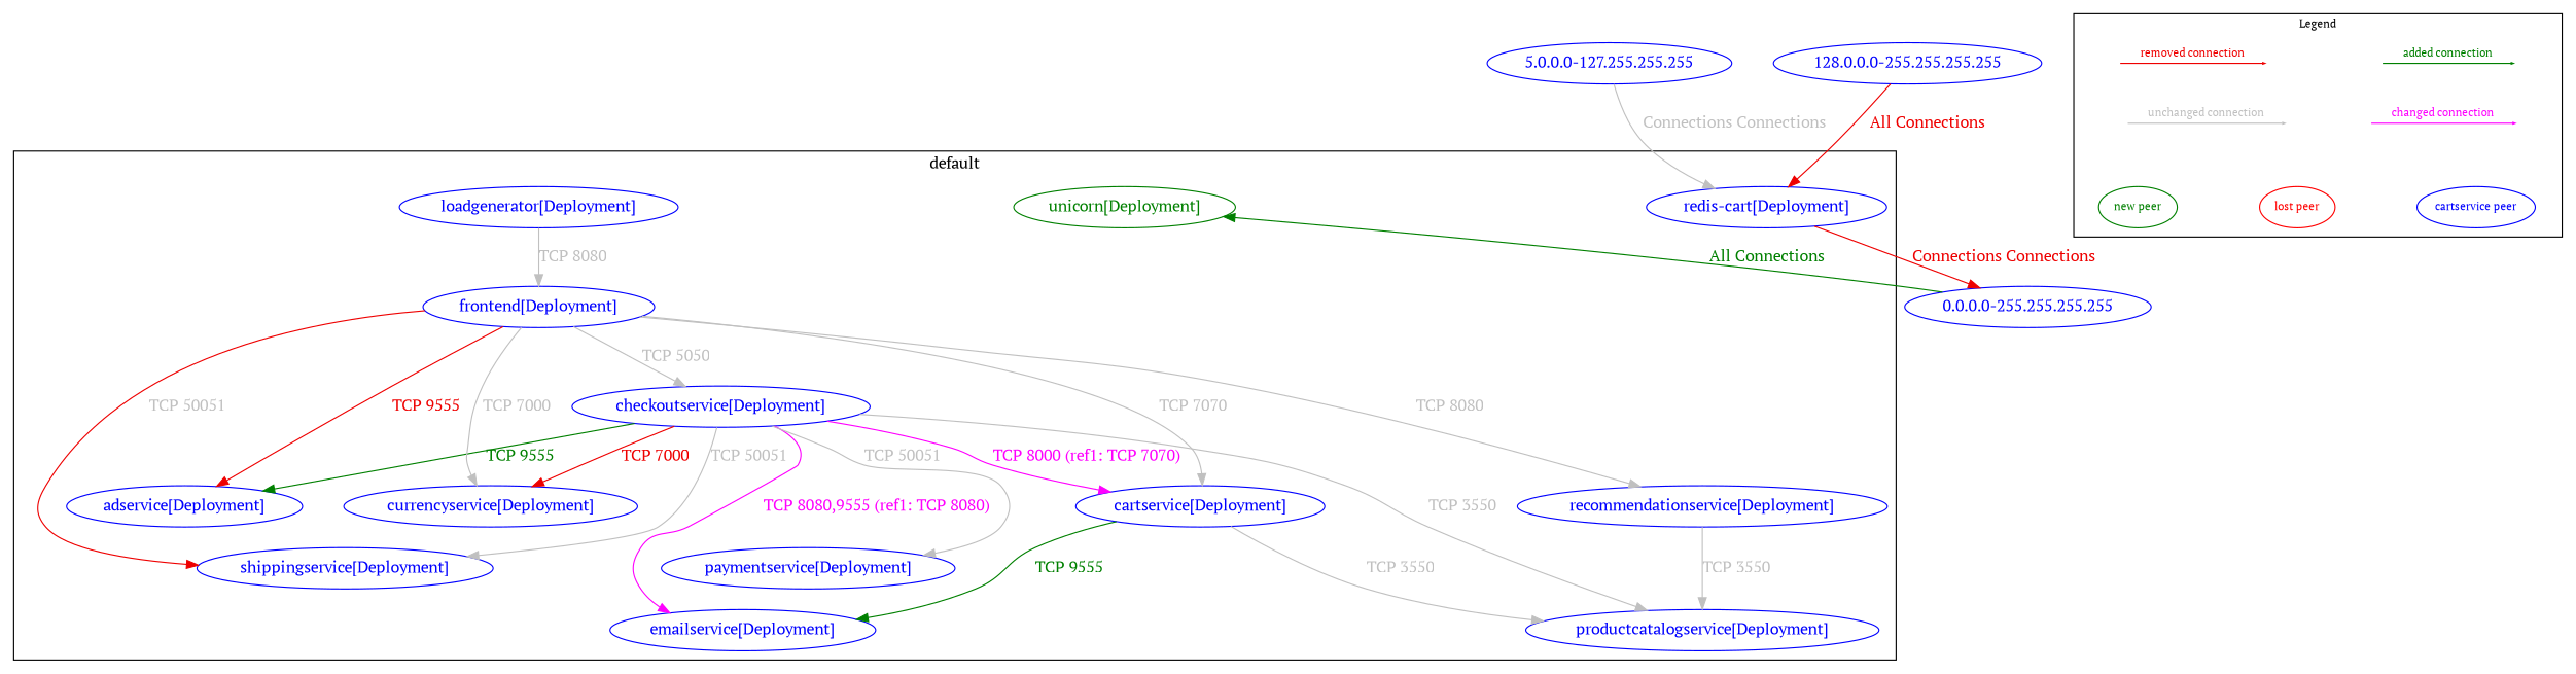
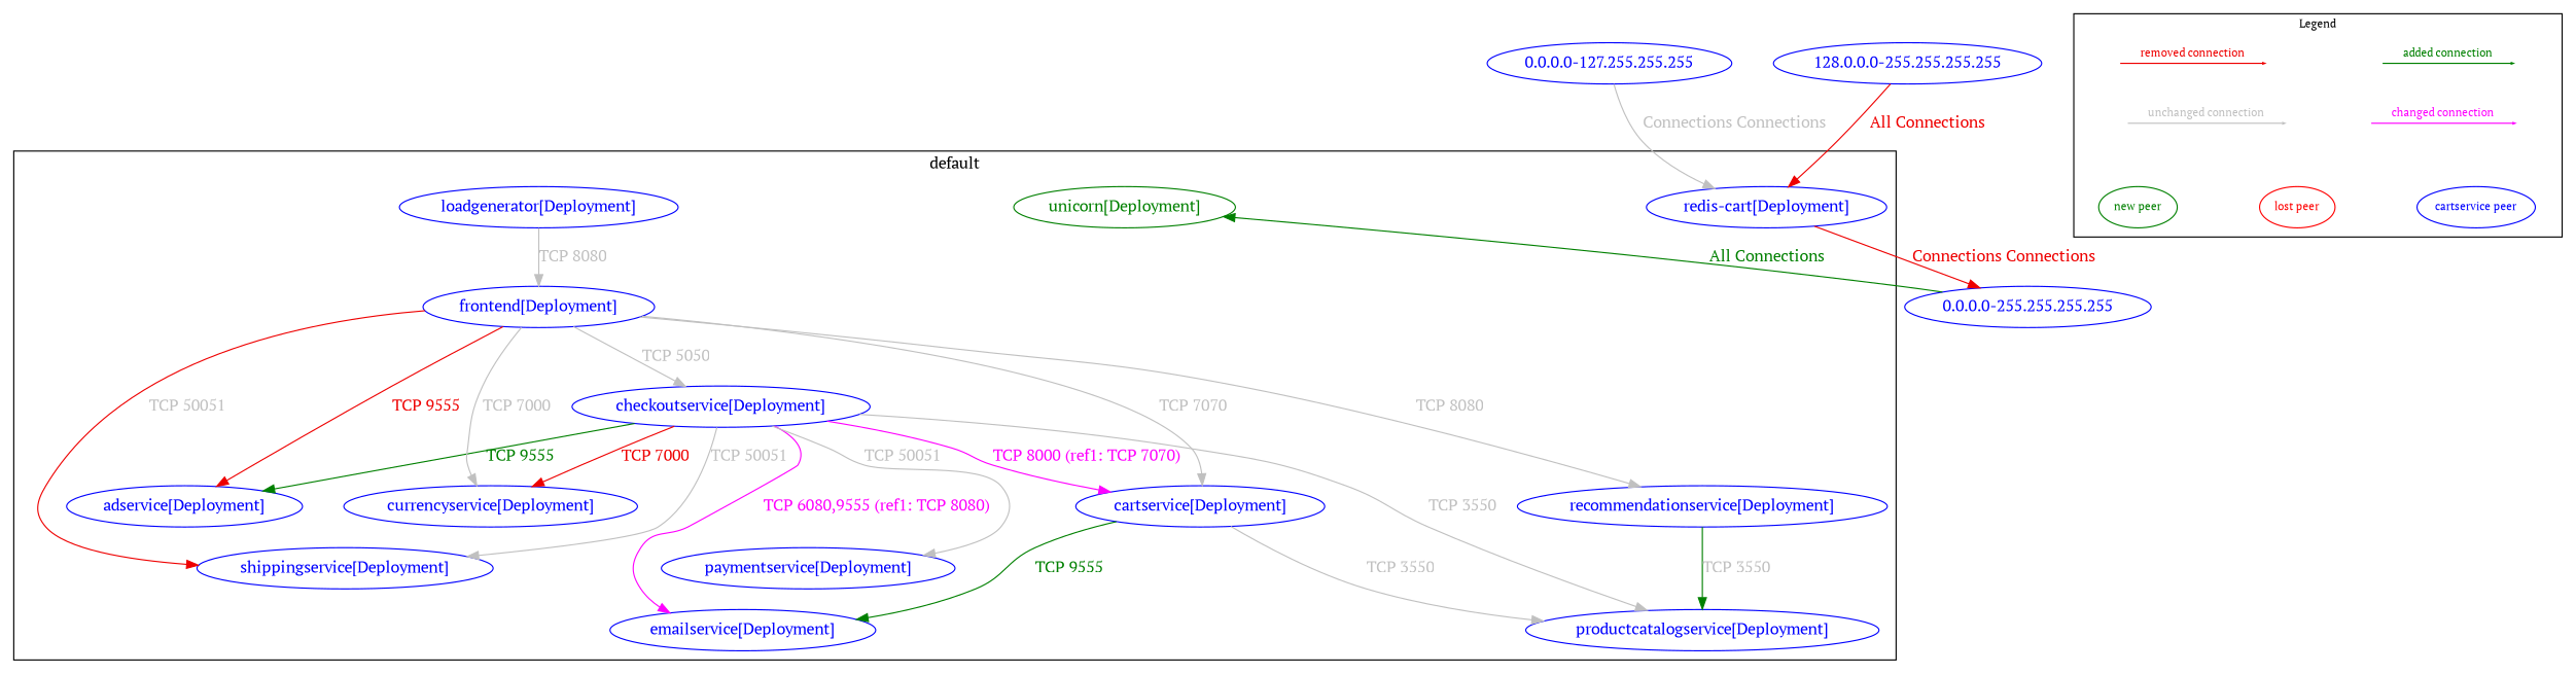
  digraph {
    fontname="PT Serif"
    nodesep=0.5
    node [color=blue fontcolor=blue fontname="PT Serif"]
    edge [color=grey fontcolor=grey fontname="PT Serif" weight=0.5]
    n1 [label="adservice[Deployment]"]
    n2 [label="cartservice[Deployment]"]
    n3 [label="checkoutservice[Deployment]"]
    n4 [label="currencyservice[Deployment]"]
    n5 [label="emailservice[Deployment]"]
    n6 [label="frontend[Deployment]"]
    n7 [label="loadgenerator[Deployment]"]
    n8 [label="paymentservice[Deployment]"]
    n9 [label="productcatalogservice[Deployment]"]
    n10 [label="recommendationservice[Deployment]"]
    n11 [label="redis-cart[Deployment]"]
    n12 [label="shippingservice[Deployment]"]
    n13 [color="#008000" fontcolor="#008000" label="unicorn[Deployment]"]
    a [height=0 style=invis width=0 color="" fontcolor=""]
    b [height=0 style=invis width=0 color="" fontcolor=""]
    c [height=0 style=invis width=0 color="" fontcolor=""]
    d [height=0 style=invis width=0 color="" fontcolor=""]
    e [height=0 style=invis width=0 color="" fontcolor=""]
    f [height=0 style=invis width=0 color="" fontcolor=""]
    g [height=0 style=invis width=0 color="" fontcolor=""]
    h [height=0 style=invis width=0 color="" fontcolor=""]
    n22 [color="#008000" fontcolor="#008000" fontsize=10 label="new peer"]
    n23 [color=red fontcolor=red fontsize=10 label="lost peer"]
    n24 [fontsize=10 label="cartservice peer"]
    n25 [label="0.0.0.0-255.255.255.255"]
-   n26 [label="5.0.0.0-127.255.255.255"]
+   n26 [label="0.0.0.0-127.255.255.255"]
    n27 [label="128.0.0.0-255.255.255.255"]
    subgraph cluster_1 {
      color=black
      fontcolor=black
      label=default
      n1
      n2
      n3
      n4
      n5
      n6
      n7
      n8
      n9
      n10
      n11
      n12
      n13
    }
    subgraph cluster_2 {
      fontsize=10
      label=Legend
      subgraph sub_3 {
        fontsize=10
        label=Legend
        rank=source
        a
        b
        c
        d
      }
      subgraph sub_4 {
        fontsize=10
        label=Legend
        rank=same
        e
        f
        g
        h
      }
      subgraph sub_5 {
        fontsize=10
        label=Legend
        rank=sink
        n22
        n23
        n24
      }
    }
    n2 -> n5 [color="#008000" fontcolor="#008000" label="TCP 9555"]
    n2 -> n9 [label="TCP 3550"]
    n3 -> n1 [color="#008000" fontcolor="#008000" label="TCP 9555" weight=1]
    n3 -> n2 [color=magenta fontcolor=magenta label="TCP 8000 (ref1: TCP 7070)" weight=1]
    n3 -> n4 [color=red2 fontcolor=red2 label="TCP 7000"]
-   n3 -> n5 [color=magenta fontcolor=magenta label="TCP 8080,9555 (ref1: TCP 8080)"]
+   n3 -> n5 [color=magenta fontcolor=magenta label="TCP 6080,9555 (ref1: TCP 8080)"]
    n3 -> n8 [label="TCP 50051"]
    n3 -> n9 [label="TCP 3550"]
    n3 -> n12 [label="TCP 50051"]
    n6 -> n1 [color=red2 fontcolor=red2 label="TCP 9555" weight=1]
    n6 -> n2 [label="TCP 7070" weight=1]
    n6 -> n3 [label="TCP 5050" weight=1]
    n6 -> n4 [label="TCP 7000" weight=1]
    n6 -> n10 [label="TCP 8080"]
    n6 -> n12 [color=red2 label="TCP 50051"]
    n7 -> n6 [label="TCP 8080" weight=1]
-   n10 -> n9 [label="TCP 3550" weight=1]
+   n10 -> n9 [color="#008000" label="TCP 3550" weight=1]
    n11 -> n25 [color=red2 fontcolor=red2 label="Connections Connections" weight=1]
    a -> b [arrowsize=0.2 color="#008000" fontcolor="#008000" fontsize=10 label="added connection" weight=""]
    c -> d [arrowsize=0.2 color=red2 fontcolor=red2 fontsize=10 label="removed connection" weight=""]
    e -> f [arrowsize=0.2 color=magenta fontcolor=magenta fontsize=10 label="changed connection" weight=""]
    g -> h [arrowsize=0.2 fontsize=10 label="unchanged connection" weight=""]
    n22 -> n23 [style=invis color="" fontcolor="" weight=""]
    n23 -> n24 [style=invis color="" fontcolor="" weight=""]
    n25 -> n13 [color="#008000" fontcolor="#008000" label="All Connections"]
    n26 -> n11 [label="Connections Connections"]
    n27 -> n11 [color=red2 fontcolor=red2 label="All Connections"]
  }
